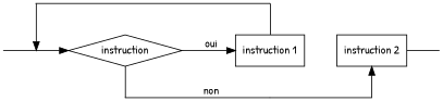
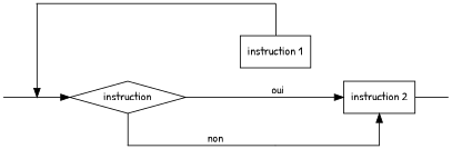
  digraph {
    fontname="Patrick Hand"
    rankdir=LR
    splines=ortho
    node [fontname="Patrick Hand" group=g1 shape=point]
    edge [arrowhead=none fontname="Patrick Hand" minlen=1]
    n1 [label=instruction shape=diamond width=1.25]
    d5 [group=g2 width=0]
    n3 [label="instruction 1" shape=box width=1]
    d7 [group=g2 width=0]
    d3 [group=g3 width=0]
    n6 [label="instruction 2" shape=box width=1]
    d8 [group=g2 width=0]
    d2 [width=0]
    d6 [group=g3 width=0]
    d4 [width=0]
    d1 [width=0]
    subgraph sub_1 {
      rank=same
      n1
      d5
    }
    subgraph sub_2 {
      rank=same
      n3
      d7
      d3
    }
    subgraph sub_3 {
      rank=same
      n6
      d8
    }
    subgraph sub_4 {
      rank=same
      d2
      d6
    }
    n1 -> d5
-   n1 -> n3 [label="  oui" arrowhead=""]
+   n1 -> n6 [label="  oui" arrowhead=""]
    d5 -> d7 [label="  non"]
    d7 -> d8
    d3 -> n3
    n6 -> d8 [dir=back arrowhead=""]
    n6 -> d4
    d2 -> n1 [arrowhead=""]
    d6 -> d3
    d6 -> d2 [arrowhead=""]
    d1 -> d2
  }
